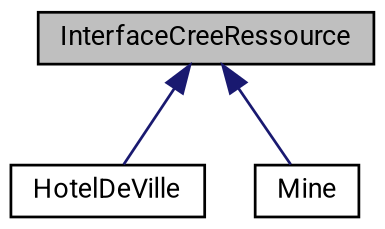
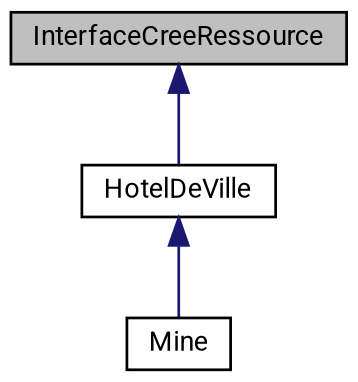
  digraph {
    fontname=Roboto
    node [color=black fillcolor=white fontname=Roboto fontsize=10 shape=record style=filled]
    edge [color=midnightblue dir=back fontname=Roboto fontsize=10 labelfontname=Helvetica labelfontsize=10 style=solid]
    n1 [fillcolor=grey75 fontcolor=black height=0.2 label=InterfaceCreeRessource width=0.4]
    n2 [height=0.2 label=HotelDeVille width=0.4]
    n3 [height=0.2 label=Mine width=0.4]
    n1 -> n2
-   n1 -> n3
+   n2 -> n3
  }
